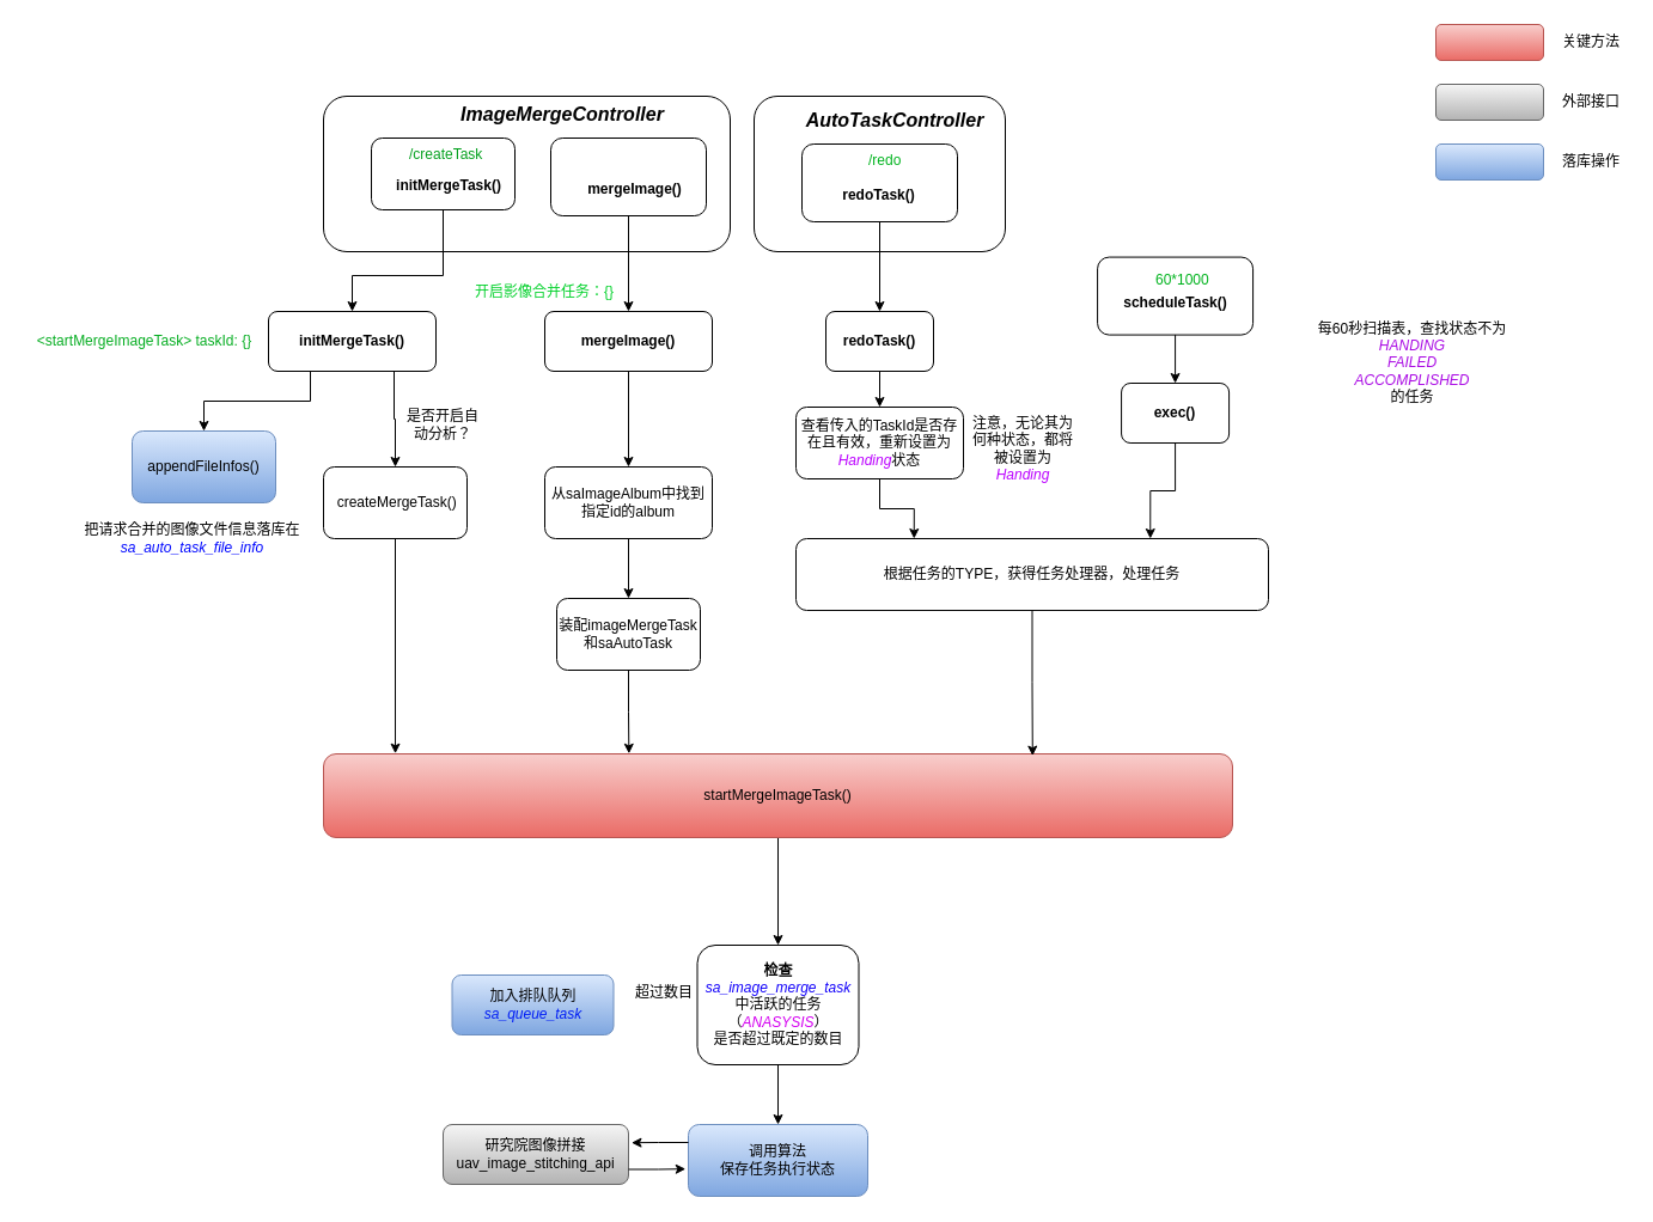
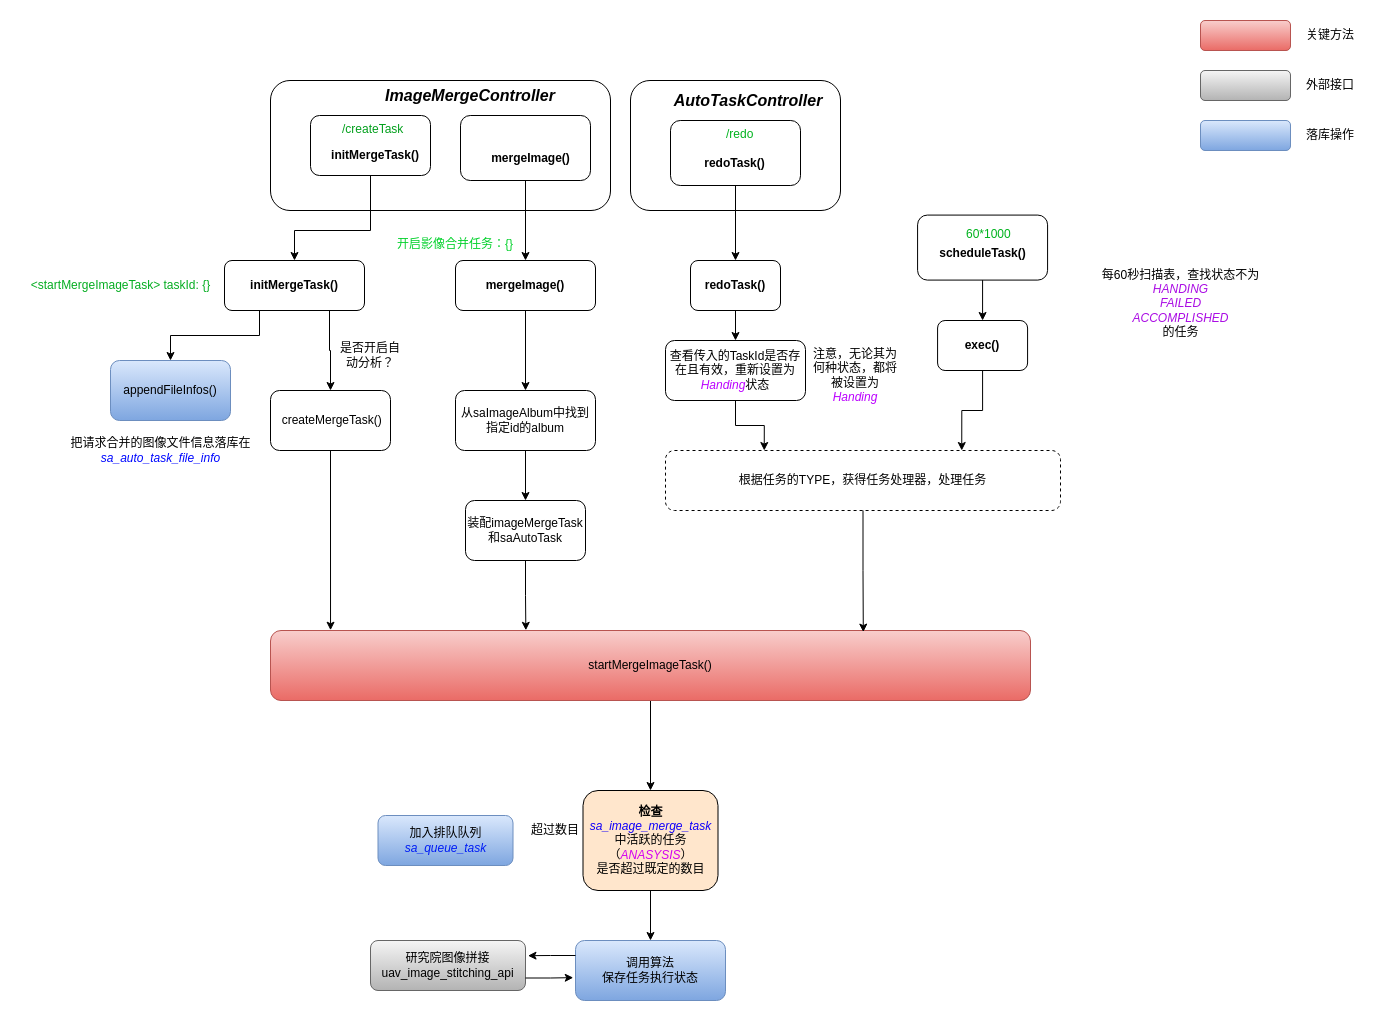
  <mxCell id="0" />
  <mxCell id="1" parent="0" />
  <mxCell id="2" value="" style="rounded=1;whiteSpace=wrap;html=1;" parent="1" vertex="1"><mxGeometry x="630" y="80" width="210" height="130" as="geometry" /></mxCell>
  <mxCell id="3" value="" style="rounded=1;whiteSpace=wrap;html=1;" parent="1" vertex="1"><mxGeometry x="270" y="80" width="340" height="130" as="geometry" /></mxCell>
  <mxCell id="4" value="&lt;b&gt;&lt;i&gt;&lt;font style=&quot;font-size: 16px;&quot;&gt;ImageMergeController&lt;/font&gt;&lt;/i&gt;&lt;/b&gt;" style="text;html=1;align=center;verticalAlign=middle;whiteSpace=wrap;rounded=0;" parent="1" vertex="1"><mxGeometry x="440" y="80" width="60" height="30" as="geometry" /></mxCell>
  <mxCell id="5" value="" style="group;fontColor=#07ab0a;" parent="1" vertex="1" connectable="0"><mxGeometry x="310" y="115" width="120" height="60" as="geometry" /></mxCell>
  <mxCell id="6" value="" style="rounded=1;whiteSpace=wrap;html=1;" parent="5" vertex="1"><mxGeometry width="120" height="60" as="geometry" /></mxCell>
  <mxCell id="7" value="/createTask" style="text;whiteSpace=wrap;fontColor=#03a01d;" parent="5" vertex="1"><mxGeometry x="30" width="70" height="25" as="geometry" /></mxCell>
  <mxCell id="8" value="&lt;b&gt;initMergeTask()&lt;/b&gt;" style="text;html=1;align=center;verticalAlign=middle;whiteSpace=wrap;rounded=0;" parent="5" vertex="1"><mxGeometry x="35" y="25" width="60" height="30" as="geometry" /></mxCell>
  <mxCell id="9" value="" style="group" parent="1" vertex="1" connectable="0"><mxGeometry x="460" y="115" width="130" height="65" as="geometry" /></mxCell>
  <mxCell id="10" value="" style="rounded=1;whiteSpace=wrap;html=1;" parent="9" vertex="1"><mxGeometry width="130" height="65" as="geometry" /></mxCell>
  <mxCell id="11" value="&lt;b&gt;mergeImage()&lt;/b&gt;" style="text;html=1;align=center;verticalAlign=middle;whiteSpace=wrap;rounded=0;" parent="9" vertex="1"><mxGeometry x="37.917" y="27.083" width="65" height="32.5" as="geometry" /></mxCell>
  <mxCell id="12" style="edgeStyle=orthogonalEdgeStyle;rounded=0;orthogonalLoop=1;jettySize=auto;html=1;exitX=0.25;exitY=1;exitDx=0;exitDy=0;entryX=0.5;entryY=0;entryDx=0;entryDy=0;" parent="1" source="14" target="15" edge="1"><mxGeometry relative="1" as="geometry" /></mxCell>
  <mxCell id="13" style="edgeStyle=orthogonalEdgeStyle;rounded=0;orthogonalLoop=1;jettySize=auto;html=1;exitX=0.75;exitY=1;exitDx=0;exitDy=0;entryX=0.5;entryY=0;entryDx=0;entryDy=0;" parent="1" source="14" target="16" edge="1"><mxGeometry relative="1" as="geometry" /></mxCell>
  <mxCell id="14" value="&lt;span style=&quot;text-align: left;&quot;&gt;initMergeTask()&lt;/span&gt;" style="rounded=1;whiteSpace=wrap;html=1;fontStyle=1" parent="1" vertex="1"><mxGeometry x="224" y="260" width="140" height="50" as="geometry" /></mxCell>
  <mxCell id="15" value="appendFileInfos()" style="rounded=1;whiteSpace=wrap;html=1;fillColor=#dae8fc;gradientColor=#7ea6e0;strokeColor=#6c8ebf;" parent="1" vertex="1"><mxGeometry x="110" y="360" width="120" height="60" as="geometry" /></mxCell>
  <mxCell id="16" value="&amp;nbsp;createMergeTask()" style="rounded=1;whiteSpace=wrap;html=1;" parent="1" vertex="1"><mxGeometry x="270" y="390" width="120" height="60" as="geometry" /></mxCell>
  <mxCell id="17" value="是否开启自动分析？" style="text;html=1;align=center;verticalAlign=middle;whiteSpace=wrap;rounded=0;" parent="1" vertex="1"><mxGeometry x="335" y="340" width="70" height="30" as="geometry" /></mxCell>
  <mxCell id="18" style="edgeStyle=orthogonalEdgeStyle;rounded=0;orthogonalLoop=1;jettySize=auto;html=1;exitX=0.5;exitY=1;exitDx=0;exitDy=0;entryX=0.5;entryY=0;entryDx=0;entryDy=0;" parent="1" source="6" target="14" edge="1"><mxGeometry relative="1" as="geometry"><Array as="points"><mxPoint x="370" y="230" /><mxPoint x="294" y="230" /></Array></mxGeometry></mxCell>
  <mxCell id="19" value="把请求合并的图像文件信息落库在&lt;div&gt;&lt;i&gt;&lt;font color=&quot;#0008ff&quot;&gt;sa_auto_task_file_info&lt;/font&gt;&lt;/i&gt;&lt;br&gt;&lt;/div&gt;" style="text;html=1;align=center;verticalAlign=middle;resizable=0;points=[];autosize=1;strokeColor=none;fillColor=none;" parent="1" vertex="1"><mxGeometry x="60" y="430" width="200" height="40" as="geometry" /></mxCell>
  <mxCell id="20" style="edgeStyle=orthogonalEdgeStyle;rounded=0;orthogonalLoop=1;jettySize=auto;html=1;exitX=0.5;exitY=1;exitDx=0;exitDy=0;" parent="1" source="21" target="23" edge="1"><mxGeometry relative="1" as="geometry" /></mxCell>
  <mxCell id="21" value="startMergeImageTask()" style="rounded=1;whiteSpace=wrap;html=1;fillColor=#f8cecc;gradientColor=#ea6b66;strokeColor=#b85450;" parent="1" vertex="1"><mxGeometry x="270" y="630" width="760" height="70" as="geometry" /></mxCell>
  <mxCell id="22" style="edgeStyle=orthogonalEdgeStyle;rounded=0;orthogonalLoop=1;jettySize=auto;html=1;exitX=0.5;exitY=1;exitDx=0;exitDy=0;entryX=0.5;entryY=0;entryDx=0;entryDy=0;" parent="1" source="23" target="33" edge="1"><mxGeometry relative="1" as="geometry" /></mxCell>
- <mxCell id="23" value="&lt;b&gt;检查&lt;/b&gt;&lt;div&gt;&lt;i&gt;&lt;font color=&quot;#1100fa&quot;&gt;sa_image_merge_task&lt;/font&gt;&lt;/i&gt;&lt;br&gt;&lt;/div&gt;&lt;div&gt;中活跃的任务（&lt;i&gt;&lt;font color=&quot;#d400f0&quot;&gt;ANASYSIS&lt;/font&gt;&lt;/i&gt;）&lt;/div&gt;&lt;div&gt;是否超过既定的数目&lt;/div&gt;" style="rounded=1;whiteSpace=wrap;html=1;" parent="1" vertex="1"><mxGeometry x="582.5" y="790" width="135" height="100" as="geometry" /></mxCell>
+ <mxCell id="23" value="&lt;b&gt;检查&lt;/b&gt;&lt;div&gt;&lt;i&gt;&lt;font color=&quot;#1100fa&quot;&gt;sa_image_merge_task&lt;/font&gt;&lt;/i&gt;&lt;br&gt;&lt;/div&gt;&lt;div&gt;中活跃的任务（&lt;i&gt;&lt;font color=&quot;#d400f0&quot;&gt;ANASYSIS&lt;/font&gt;&lt;/i&gt;）&lt;/div&gt;&lt;div&gt;是否超过既定的数目&lt;/div&gt;" style="rounded=1;whiteSpace=wrap;html=1;fillColor=#ffe6cc;" parent="1" vertex="1"><mxGeometry x="582.5" y="790" width="135" height="100" as="geometry" /></mxCell>
  <mxCell id="24" value="加入排队队列&lt;div&gt;&lt;i&gt;&lt;font color=&quot;#001df5&quot;&gt;sa_queue_task&lt;/font&gt;&lt;/i&gt;&lt;/div&gt;" style="rounded=1;whiteSpace=wrap;html=1;fillColor=#dae8fc;gradientColor=#7ea6e0;strokeColor=#6c8ebf;" parent="1" vertex="1"><mxGeometry x="377.5" y="815" width="135" height="50" as="geometry" /></mxCell>
  <mxCell id="25" value="超过数目" style="text;html=1;align=center;verticalAlign=middle;whiteSpace=wrap;rounded=0;" parent="1" vertex="1"><mxGeometry x="525" y="815" width="60" height="30" as="geometry" /></mxCell>
  <mxCell id="26" value="&lt;div&gt;研究院图像拼接&lt;/div&gt;&lt;div&gt;uav_image_stitching_api&lt;br&gt;&lt;/div&gt;" style="rounded=1;whiteSpace=wrap;html=1;fillColor=#f5f5f5;gradientColor=#b3b3b3;strokeColor=#666666;" parent="1" vertex="1"><mxGeometry x="370" y="940" width="155" height="50" as="geometry" /></mxCell>
  <mxCell id="27" value="" style="rounded=1;whiteSpace=wrap;html=1;fillColor=#f8cecc;gradientColor=#ea6b66;strokeColor=#b85450;" parent="1" vertex="1"><mxGeometry x="1200" y="20" width="90" height="30" as="geometry" /></mxCell>
  <mxCell id="28" value="关键方法" style="text;html=1;align=center;verticalAlign=middle;whiteSpace=wrap;rounded=0;" parent="1" vertex="1"><mxGeometry x="1300" y="20" width="60" height="30" as="geometry" /></mxCell>
  <mxCell id="29" value="" style="rounded=1;whiteSpace=wrap;html=1;fillColor=#f5f5f5;gradientColor=#b3b3b3;strokeColor=#666666;" parent="1" vertex="1"><mxGeometry x="1200" y="70" width="90" height="30" as="geometry" /></mxCell>
  <mxCell id="30" value="外部接口" style="text;html=1;align=center;verticalAlign=middle;whiteSpace=wrap;rounded=0;" parent="1" vertex="1"><mxGeometry x="1300" y="70" width="60" height="30" as="geometry" /></mxCell>
  <mxCell id="31" value="" style="rounded=1;whiteSpace=wrap;html=1;fillColor=#dae8fc;gradientColor=#7ea6e0;strokeColor=#6c8ebf;" parent="1" vertex="1"><mxGeometry x="1200" y="120" width="90" height="30" as="geometry" /></mxCell>
  <mxCell id="32" value="落库操作" style="text;html=1;align=center;verticalAlign=middle;whiteSpace=wrap;rounded=0;" parent="1" vertex="1"><mxGeometry x="1300" y="120" width="60" height="30" as="geometry" /></mxCell>
  <mxCell id="33" value="调用算法&lt;div&gt;保存任务执行状态&lt;/div&gt;" style="rounded=1;whiteSpace=wrap;html=1;fillColor=#dae8fc;gradientColor=#7ea6e0;strokeColor=#6c8ebf;" parent="1" vertex="1"><mxGeometry x="575" y="940" width="150" height="60" as="geometry" /></mxCell>
  <mxCell id="34" style="edgeStyle=orthogonalEdgeStyle;rounded=0;orthogonalLoop=1;jettySize=auto;html=1;exitX=0;exitY=0.25;exitDx=0;exitDy=0;entryX=1.016;entryY=0.304;entryDx=0;entryDy=0;entryPerimeter=0;" parent="1" source="33" target="26" edge="1"><mxGeometry relative="1" as="geometry" /></mxCell>
  <mxCell id="35" style="edgeStyle=orthogonalEdgeStyle;rounded=0;orthogonalLoop=1;jettySize=auto;html=1;exitX=1;exitY=0.75;exitDx=0;exitDy=0;entryX=-0.015;entryY=0.619;entryDx=0;entryDy=0;entryPerimeter=0;" parent="1" source="26" target="33" edge="1"><mxGeometry relative="1" as="geometry" /></mxCell>
  <mxCell id="36" style="edgeStyle=orthogonalEdgeStyle;rounded=0;orthogonalLoop=1;jettySize=auto;html=1;exitX=0.5;exitY=1;exitDx=0;exitDy=0;entryX=0.5;entryY=0;entryDx=0;entryDy=0;" parent="1" source="37" target="42" edge="1"><mxGeometry relative="1" as="geometry" /></mxCell>
  <mxCell id="37" value="&lt;span style=&quot;text-wrap: nowrap;&quot;&gt;mergeImage()&lt;/span&gt;" style="rounded=1;whiteSpace=wrap;html=1;fontStyle=1" parent="1" vertex="1"><mxGeometry x="455" y="260" width="140" height="50" as="geometry" /></mxCell>
  <mxCell id="38" style="edgeStyle=orthogonalEdgeStyle;rounded=0;orthogonalLoop=1;jettySize=auto;html=1;exitX=0.5;exitY=1;exitDx=0;exitDy=0;entryX=0.5;entryY=0;entryDx=0;entryDy=0;" parent="1" source="10" target="37" edge="1"><mxGeometry relative="1" as="geometry" /></mxCell>
  <mxCell id="39" value="&amp;lt;startMergeImageTask&amp;gt; taskId: {}" style="text;html=1;align=center;verticalAlign=middle;resizable=0;points=[];autosize=1;strokeColor=none;fillColor=none;fontColor=#05ad21;" parent="1" vertex="1"><mxGeometry y="270" width="200" height="30" as="geometry" x="20" /></mxCell>
  <mxCell id="40" value="&lt;span style=&quot;color: rgb(0, 209, 42); font-family: Helvetica; font-size: 12px; font-style: normal; font-variant-ligatures: normal; font-variant-caps: normal; font-weight: 400; letter-spacing: normal; orphans: 2; text-align: left; text-indent: 0px; text-transform: none; widows: 2; word-spacing: 0px; -webkit-text-stroke-width: 0px; white-space: normal; background-color: rgb(255, 255, 255); text-decoration-thickness: initial; text-decoration-style: initial; text-decoration-color: initial; display: inline !important; float: none;&quot;&gt;开启影像合并任务：{}&lt;/span&gt;" style="text;whiteSpace=wrap;html=1;" parent="1" vertex="1"><mxGeometry x="395" y="230" width="150" height="40" as="geometry" /></mxCell>
  <mxCell id="41" style="edgeStyle=orthogonalEdgeStyle;rounded=0;orthogonalLoop=1;jettySize=auto;html=1;exitX=0.5;exitY=1;exitDx=0;exitDy=0;entryX=0.5;entryY=0;entryDx=0;entryDy=0;" parent="1" source="42" target="43" edge="1"><mxGeometry relative="1" as="geometry" /></mxCell>
  <mxCell id="42" value="从saImageAlbum中找到指定id的album" style="rounded=1;whiteSpace=wrap;html=1;" parent="1" vertex="1"><mxGeometry x="455" y="390" width="140" height="60" as="geometry" /></mxCell>
  <mxCell id="43" value="装配imageMergeTask和saAutoTask" style="rounded=1;whiteSpace=wrap;html=1;" parent="1" vertex="1"><mxGeometry x="465" y="500" width="120" height="60" as="geometry" /></mxCell>
  <mxCell id="44" style="edgeStyle=orthogonalEdgeStyle;rounded=0;orthogonalLoop=1;jettySize=auto;html=1;exitX=0.5;exitY=1;exitDx=0;exitDy=0;entryX=0.336;entryY=-0.003;entryDx=0;entryDy=0;entryPerimeter=0;" parent="1" source="43" target="21" edge="1"><mxGeometry relative="1" as="geometry" /></mxCell>
  <mxCell id="45" style="edgeStyle=orthogonalEdgeStyle;rounded=0;orthogonalLoop=1;jettySize=auto;html=1;exitX=0.5;exitY=1;exitDx=0;exitDy=0;entryX=0.079;entryY=-0.004;entryDx=0;entryDy=0;entryPerimeter=0;" parent="1" source="16" target="21" edge="1"><mxGeometry relative="1" as="geometry"><mxPoint x="330" y="620" as="targetPoint" /></mxGeometry></mxCell>
  <mxCell id="46" style="edgeStyle=orthogonalEdgeStyle;rounded=0;orthogonalLoop=1;jettySize=auto;html=1;exitX=0.5;exitY=1;exitDx=0;exitDy=0;entryX=0.75;entryY=0;entryDx=0;entryDy=0;" edge="1" parent="1" source="47" target="59"><mxGeometry relative="1" as="geometry" /></mxCell>
  <mxCell id="47" value="&lt;span style=&quot;text-wrap: nowrap;&quot;&gt;exec()&lt;/span&gt;" style="rounded=1;whiteSpace=wrap;html=1;fontStyle=1" parent="1" vertex="1"><mxGeometry x="937.09" y="320" width="90" height="50" as="geometry" /></mxCell>
  <mxCell id="48" style="edgeStyle=orthogonalEdgeStyle;rounded=0;orthogonalLoop=1;jettySize=auto;html=1;exitX=0.5;exitY=1;exitDx=0;exitDy=0;entryX=0.5;entryY=0;entryDx=0;entryDy=0;" parent="1" source="49" target="57" edge="1"><mxGeometry relative="1" as="geometry" /></mxCell>
  <mxCell id="49" value="&lt;span style=&quot;text-wrap: nowrap;&quot;&gt;redoTask&lt;/span&gt;&lt;span style=&quot;text-wrap: nowrap; background-color: initial;&quot;&gt;()&lt;/span&gt;" style="rounded=1;whiteSpace=wrap;html=1;fontStyle=1" parent="1" vertex="1"><mxGeometry x="690" y="260" width="90" height="50" as="geometry" /></mxCell>
  <mxCell id="50" value="" style="group" parent="1" vertex="1" connectable="0"><mxGeometry x="670" y="120" width="130" height="65" as="geometry" /></mxCell>
  <mxCell id="51" value="" style="rounded=1;whiteSpace=wrap;html=1;" parent="50" vertex="1"><mxGeometry width="130" height="65" as="geometry" /></mxCell>
  <mxCell id="52" value="/redo" style="text;whiteSpace=wrap;fontColor=#00b31e;" parent="50" vertex="1"><mxGeometry x="54.17" width="35.83" height="27.08" as="geometry" /></mxCell>
  <mxCell id="53" value="&lt;b&gt;redoTask()&lt;/b&gt;" style="text;html=1;align=center;verticalAlign=middle;whiteSpace=wrap;rounded=0;" parent="50" vertex="1"><mxGeometry x="32.497" y="27.083" width="65" height="32.5" as="geometry" /></mxCell>
  <mxCell id="54" value="&lt;b&gt;&lt;i&gt;&lt;font style=&quot;font-size: 16px;&quot;&gt;AutoTaskController&lt;/font&gt;&lt;/i&gt;&lt;/b&gt;" style="text;html=1;align=center;verticalAlign=middle;whiteSpace=wrap;rounded=0;" parent="1" vertex="1"><mxGeometry x="717.5" y="85" width="60" height="30" as="geometry" /></mxCell>
  <mxCell id="55" style="edgeStyle=orthogonalEdgeStyle;rounded=0;orthogonalLoop=1;jettySize=auto;html=1;exitX=0.5;exitY=1;exitDx=0;exitDy=0;" parent="1" source="51" target="49" edge="1"><mxGeometry relative="1" as="geometry" /></mxCell>
  <mxCell id="56" style="edgeStyle=orthogonalEdgeStyle;rounded=0;orthogonalLoop=1;jettySize=auto;html=1;exitX=0.5;exitY=1;exitDx=0;exitDy=0;entryX=0.25;entryY=0;entryDx=0;entryDy=0;" edge="1" parent="1" source="57" target="59"><mxGeometry relative="1" as="geometry" /></mxCell>
  <mxCell id="57" value="查看传入的TaskId是否存在且有效，重新设置为&lt;i style=&quot;&quot;&gt;&lt;font color=&quot;#bb00ff&quot;&gt;Handing&lt;/font&gt;&lt;/i&gt;状态" style="rounded=1;whiteSpace=wrap;html=1;" parent="1" vertex="1"><mxGeometry x="665" y="340" width="140" height="60" as="geometry" /></mxCell>
  <mxCell id="58" value="注意，无论其为何种状态，都将被设置为&lt;i&gt;&lt;font color=&quot;#bb00ff&quot;&gt;Handing&lt;/font&gt;&lt;/i&gt;" style="text;html=1;align=center;verticalAlign=middle;whiteSpace=wrap;rounded=0;" parent="1" vertex="1"><mxGeometry x="810" y="360" width="90" height="30" as="geometry" /></mxCell>
- <mxCell id="59" value="根据任务的TYPE，获得任务处理器，处理任务" style="rounded=1;whiteSpace=wrap;html=1;" parent="1" vertex="1"><mxGeometry x="665" y="450" width="395" height="60" as="geometry" /></mxCell>
+ <mxCell id="59" value="根据任务的TYPE，获得任务处理器，处理任务" style="rounded=1;whiteSpace=wrap;html=1;dashed=1;" parent="1" vertex="1"><mxGeometry x="665" y="450" width="395" height="60" as="geometry" /></mxCell>
  <mxCell id="60" value="" style="group" vertex="1" connectable="0" parent="1"><mxGeometry x="910" y="220" width="130" height="65" as="geometry" /></mxCell>
  <mxCell id="61" value="" style="rounded=1;whiteSpace=wrap;html=1;" vertex="1" parent="60"><mxGeometry x="7.09" y="-5.42" width="130" height="65" as="geometry" /></mxCell>
  <mxCell id="62" value="60*1000" style="text;whiteSpace=wrap;fontColor=#00b31e;" vertex="1" parent="60"><mxGeometry x="54.17" width="35.83" height="27.08" as="geometry" /></mxCell>
  <mxCell id="63" value="&lt;b&gt;scheduleTask()&lt;/b&gt;" style="text;html=1;align=center;verticalAlign=middle;whiteSpace=wrap;rounded=0;" vertex="1" parent="60"><mxGeometry x="39.587" y="16.253" width="65" height="32.5" as="geometry" /></mxCell>
  <mxCell id="64" style="edgeStyle=orthogonalEdgeStyle;rounded=0;orthogonalLoop=1;jettySize=auto;html=1;exitX=0.5;exitY=1;exitDx=0;exitDy=0;entryX=0.5;entryY=0;entryDx=0;entryDy=0;" edge="1" parent="1" source="61" target="47"><mxGeometry relative="1" as="geometry" /></mxCell>
  <mxCell id="65" value="每60秒扫描表，查找状态不为&lt;div&gt;&lt;font color=&quot;#aa0ce4&quot;&gt;&lt;i&gt;HANDING&lt;/i&gt;&lt;/font&gt;&lt;/div&gt;&lt;div&gt;&lt;font color=&quot;#aa0ce4&quot;&gt;&lt;i&gt;FAILED&lt;/i&gt;&lt;/font&gt;&lt;/div&gt;&lt;div&gt;&lt;font color=&quot;#aa0ce4&quot;&gt;&lt;i&gt;ACCOMPLISHED&lt;/i&gt;&lt;/font&gt;&lt;/div&gt;&lt;div&gt;的任务&lt;/div&gt;" style="text;html=1;align=center;verticalAlign=middle;resizable=0;points=[];autosize=1;strokeColor=none;fillColor=none;" vertex="1" parent="1"><mxGeometry x="1090" y="257.5" width="180" height="90" as="geometry" /></mxCell>
  <mxCell id="66" style="edgeStyle=orthogonalEdgeStyle;rounded=0;orthogonalLoop=1;jettySize=auto;html=1;exitX=0.5;exitY=1;exitDx=0;exitDy=0;entryX=0.78;entryY=0.023;entryDx=0;entryDy=0;entryPerimeter=0;" edge="1" parent="1" source="59" target="21"><mxGeometry relative="1" as="geometry" /></mxCell>
